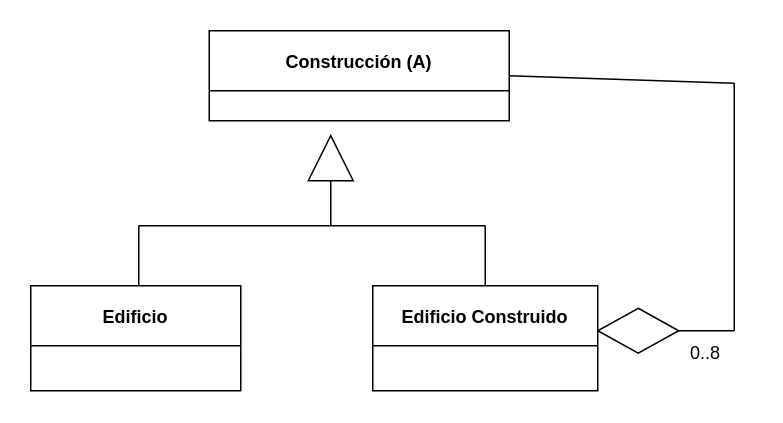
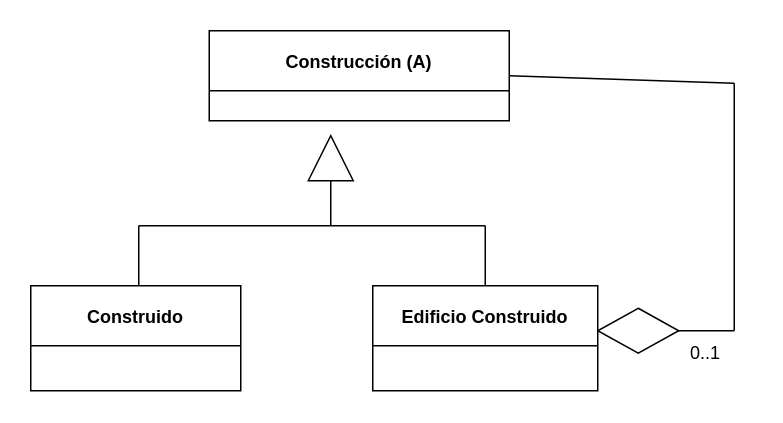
  <mxCell id="0" />
  <mxCell id="1" parent="0" />
  <mxCell id="2" value="Construcción (A)" style="swimlane;startSize=40;" vertex="1" parent="1"><mxGeometry x="139" y="20" width="200" height="60" as="geometry" /></mxCell>
  <mxCell id="3" value="" style="endArrow=none;html=1;entryX=1;entryY=0.5;entryDx=0;entryDy=0;" edge="1" parent="1" target="2"><mxGeometry width="50" height="50" relative="1" as="geometry"><mxPoint x="489" y="55" as="sourcePoint" /><mxPoint x="269" y="90" as="targetPoint" /></mxGeometry></mxCell>
  <mxCell id="4" value="" style="endArrow=none;html=1;" edge="1" parent="1"><mxGeometry width="50" height="50" relative="1" as="geometry"><mxPoint x="489" y="220" as="sourcePoint" /><mxPoint x="489" y="55" as="targetPoint" /></mxGeometry></mxCell>
  <mxCell id="5" value="" style="endArrow=none;html=1;" edge="1" parent="1"><mxGeometry width="50" height="50" relative="1" as="geometry"><mxPoint x="449" y="220" as="sourcePoint" /><mxPoint x="489" y="220" as="targetPoint" /></mxGeometry></mxCell>
  <mxCell id="6" value="" style="rhombus;whiteSpace=wrap;html=1;" vertex="1" parent="1"><mxGeometry x="398" y="205" width="54" height="30" as="geometry" /></mxCell>
  <mxCell id="7" value="Edificio Construido" style="swimlane;startSize=40;" vertex="1" parent="1"><mxGeometry x="248" y="190" width="150" height="70" as="geometry" /></mxCell>
  <mxCell id="8" value="" style="endArrow=none;html=1;exitX=0.5;exitY=0;exitDx=0;exitDy=0;" edge="1" parent="1" source="7"><mxGeometry width="50" height="50" relative="1" as="geometry"><mxPoint x="479" y="130" as="sourcePoint" /><mxPoint x="323" y="150" as="targetPoint" /></mxGeometry></mxCell>
  <mxCell id="9" value="" style="endArrow=none;html=1;endSize=9;" edge="1" parent="1"><mxGeometry width="50" height="50" relative="1" as="geometry"><mxPoint x="323" y="150" as="sourcePoint" /><mxPoint x="92" y="150" as="targetPoint" /></mxGeometry></mxCell>
  <mxCell id="10" value="" style="endArrow=none;html=1;" edge="1" parent="1"><mxGeometry width="50" height="50" relative="1" as="geometry"><mxPoint x="92" y="190" as="sourcePoint" /><mxPoint x="92" y="150" as="targetPoint" /></mxGeometry></mxCell>
- <mxCell id="11" value="Edificio" style="swimlane;startSize=40;" vertex="1" parent="1"><mxGeometry x="20" y="190" width="140" height="70" as="geometry" /></mxCell>
+ <mxCell id="11" value="Construido" style="swimlane;startSize=40;" vertex="1" parent="1"><mxGeometry x="20" y="190" width="140" height="70" as="geometry" /></mxCell>
  <mxCell id="12" value="" style="endArrow=none;html=1;endSize=9;" edge="1" parent="1"><mxGeometry width="50" height="50" relative="1" as="geometry"><mxPoint x="220" y="150" as="sourcePoint" /><mxPoint x="220" y="120" as="targetPoint" /></mxGeometry></mxCell>
  <mxCell id="13" value="" style="triangle;whiteSpace=wrap;html=1;rotation=-90;" vertex="1" parent="1"><mxGeometry x="205" y="90" width="30" height="30" as="geometry" /></mxCell>
- <mxCell id="14" value="0..8" style="text;html=1;strokeColor=none;fillColor=none;align=center;verticalAlign=middle;whiteSpace=wrap;rounded=0;" vertex="1" parent="1"><mxGeometry x="440" y="220" width="60" height="30" as="geometry" /></mxCell>
+ <mxCell id="14" value="0..1" style="text;html=1;strokeColor=none;fillColor=none;align=center;verticalAlign=middle;whiteSpace=wrap;rounded=0;" vertex="1" parent="1"><mxGeometry x="440" y="220" width="60" height="30" as="geometry" /></mxCell>
